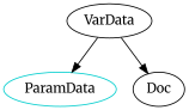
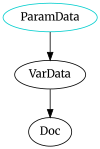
  digraph {
    fontname=Merriweather
    node [fontname=Merriweather]
    edge [fontname=Merriweather]
    n1 [color=cyan3 label=ParamData shape=oval]
    VarData
    Doc
-   VarData -> n1
+   n1 -> VarData
    VarData -> Doc
  }
